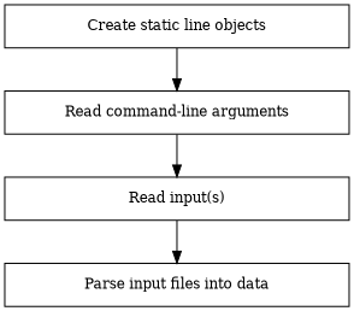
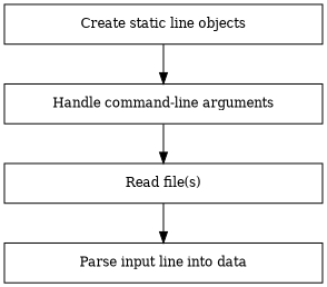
  digraph {
    rankdir=TB
    node [fixedsize=true fontsize=12 shape=rectangle]
    n1 [height=0.5 label="Create static line objects" width=4.0]
-   n2 [height=0.5 label="Read command-line arguments" width=4.0]
-   n3 [height=0.5 label="Read input(s)" width=4.0]
-   n4 [height=0.5 label="Parse input files into data" width=4.0]
+   n2 [height=0.5 label="Handle command-line arguments" width=4.0]
+   n3 [height=0.5 label="Read file(s)" width=4.0]
+   n4 [height=0.5 label="Parse input line into data" width=4.0]
    n1 -> n2
    n2 -> n3
    n3 -> n4
  }
